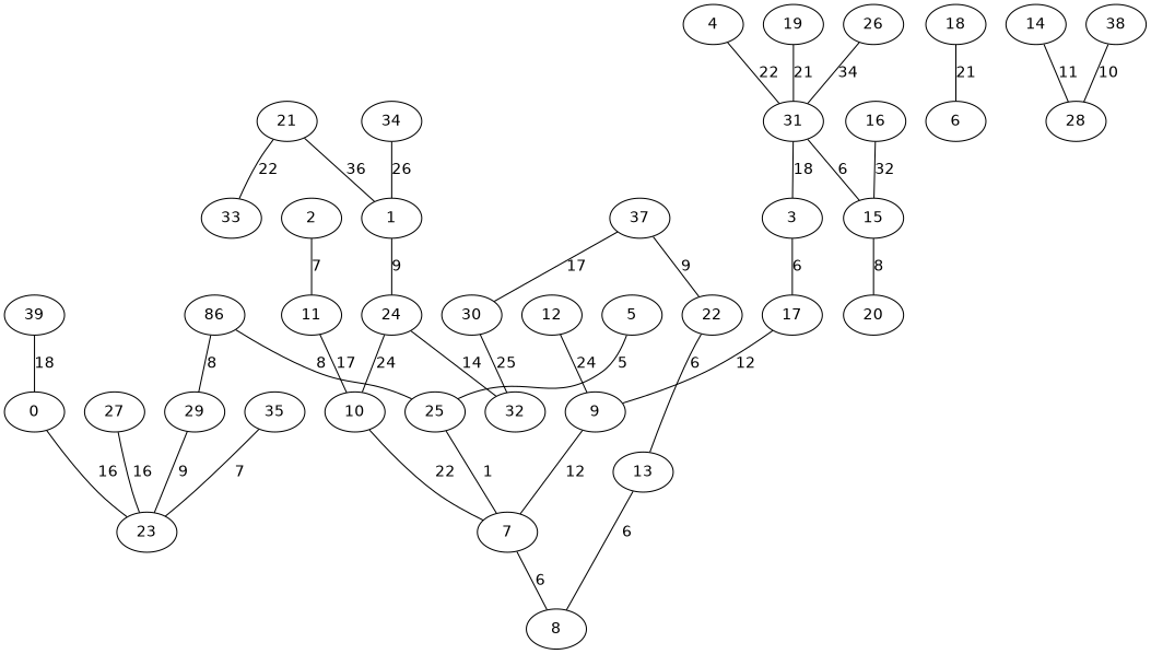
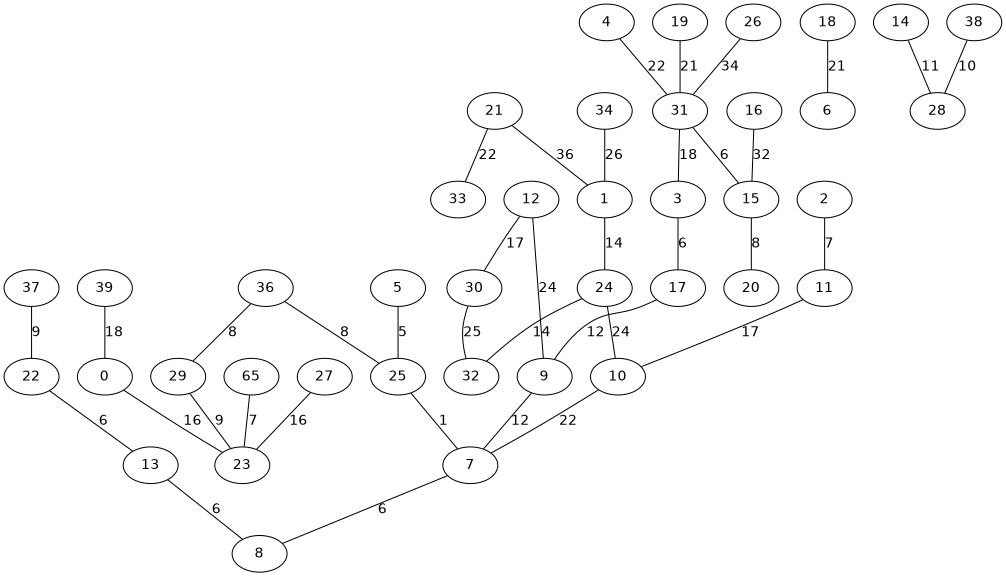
  graph {
    fontname="DejaVu Sans"
    node [fontname="DejaVu Sans"]
    edge [fontname="DejaVu Sans"]
    n1 [label=0]
    n2 [label=23]
    n3 [label=1]
    n4 [label=24]
    n5 [label=10]
    n6 [label=32]
    n7 [label=2]
    n8 [label=11]
    n9 [label=3]
    n10 [label=17]
    n11 [label=9]
    n12 [label=4]
    n13 [label=31]
    n14 [label=15]
    n15 [label=5]
    n16 [label=25]
    n17 [label=7]
    n18 [label=6]
    n19 [label=8]
    n20 [label=12]
    n21 [label=13]
    n22 [label=14]
    n23 [label=28]
    n24 [label=20]
    n25 [label=16]
    n26 [label=18]
    n27 [label=19]
    n28 [label=21]
    n29 [label=33]
    n30 [label=22]
    n31 [label=26]
    n32 [label=27]
    n33 [label=29]
    n34 [label=30]
    n35 [label=34]
-   n36 [label=35]
-   n37 [label=86]
+   n36 [label=65]
+   n37 [label=36]
    n38 [label=37]
    n39 [label=38]
    n40 [label=39]
    n1 -- n2 [label=16]
-   n3 -- n4 [label=9]
+   n3 -- n4 [label=14]
    n4 -- n5 [label=24]
    n4 -- n6 [label=14]
    n5 -- n17 [label=22]
    n7 -- n8 [label=7]
    n8 -- n5 [label=17]
    n9 -- n10 [label=6]
    n10 -- n11 [label=12]
    n11 -- n17 [label=12]
    n12 -- n13 [label=22]
    n13 -- n9 [label=18]
    n13 -- n14 [label=6]
    n14 -- n24 [label=8]
    n15 -- n16 [label=5]
    n16 -- n17 [label=1]
    n17 -- n19 [label=6]
    n20 -- n11 [label=24]
    n21 -- n19 [label=6]
    n22 -- n23 [label=11]
    n25 -- n14 [label=32]
    n26 -- n18 [label=21]
    n27 -- n13 [label=21]
    n28 -- n3 [label=36]
    n28 -- n29 [label=22]
    n30 -- n21 [label=6]
    n31 -- n13 [label=34]
    n32 -- n2 [label=16]
    n33 -- n2 [label=9]
    n34 -- n6 [label=25]
    n35 -- n3 [label=26]
    n36 -- n2 [label=7]
    n37 -- n16 [label=8]
    n37 -- n33 [label=8]
    n38 -- n30 [label=9]
-   n38 -- n34 [label=17]
+   n20 -- n34 [label=17]
    n39 -- n23 [label=10]
    n40 -- n1 [label=18]
  }
